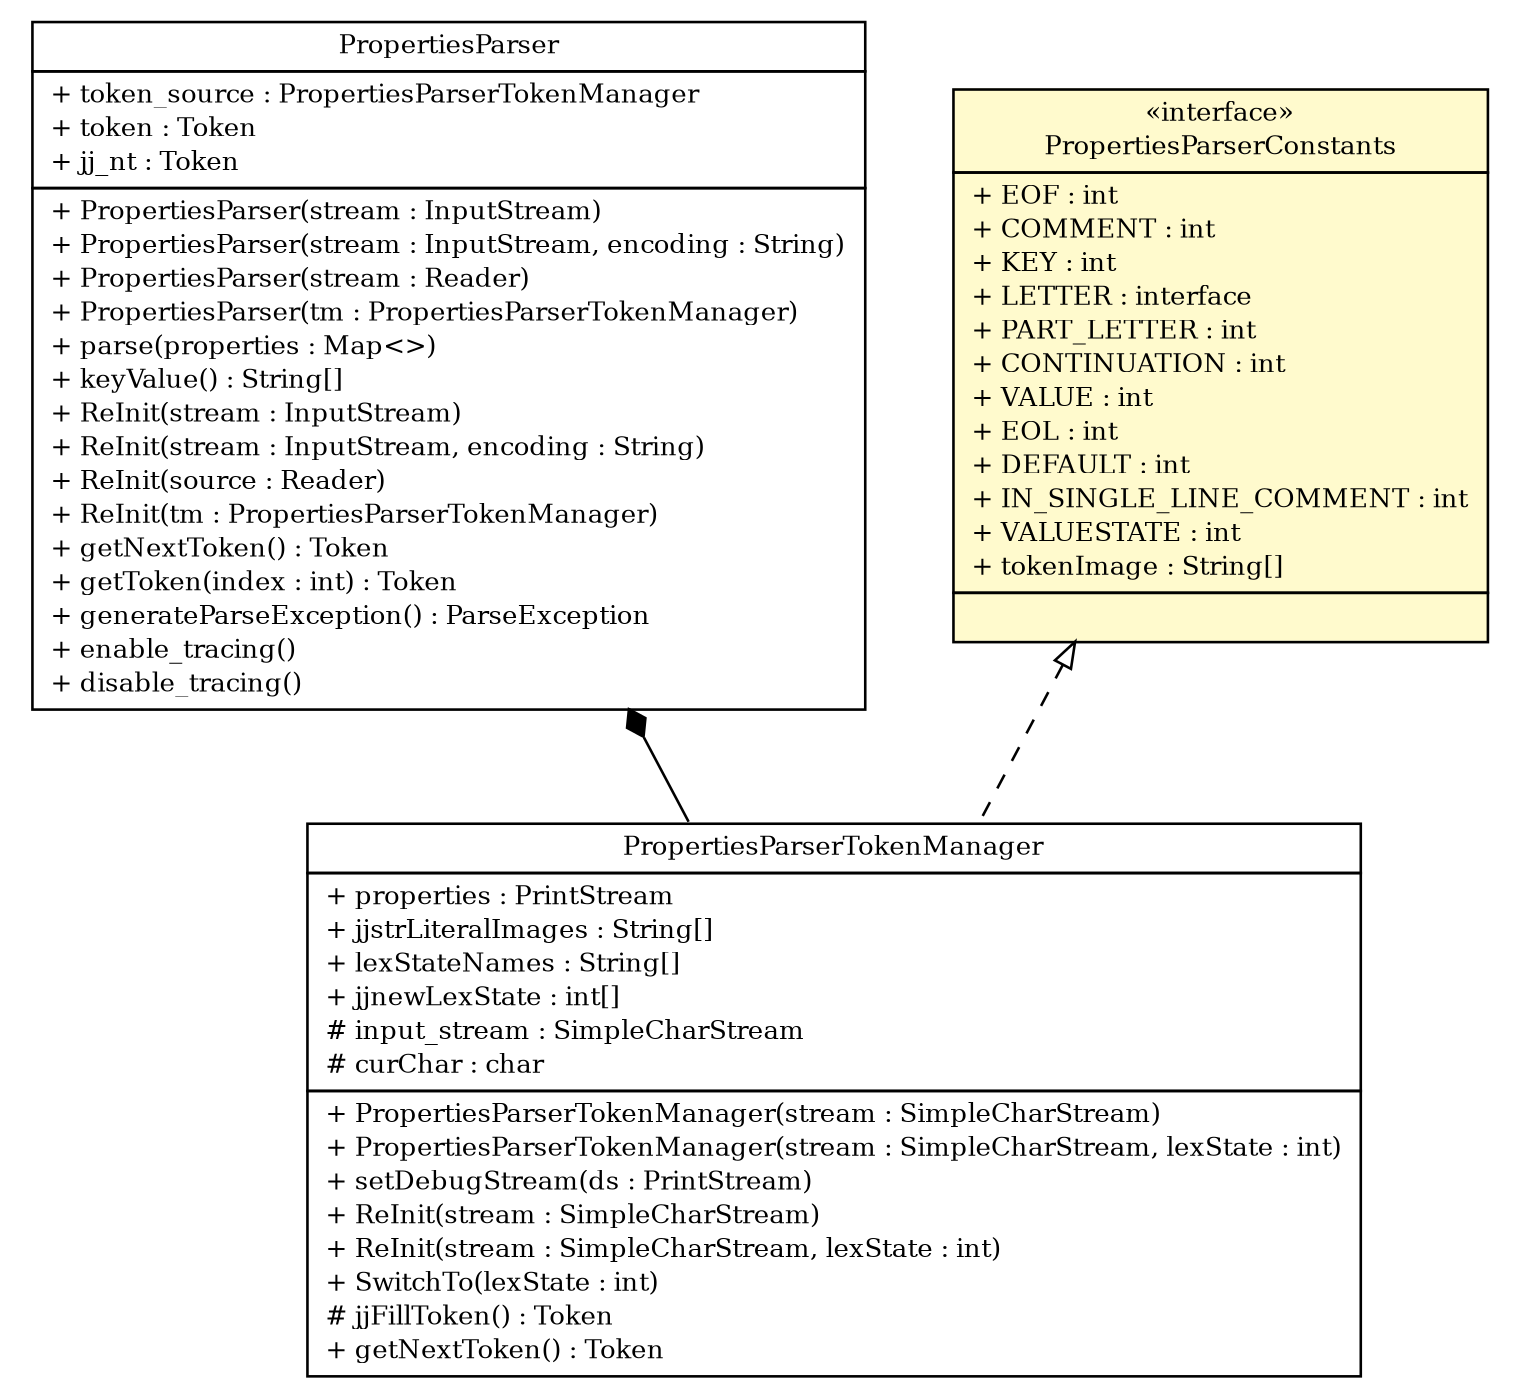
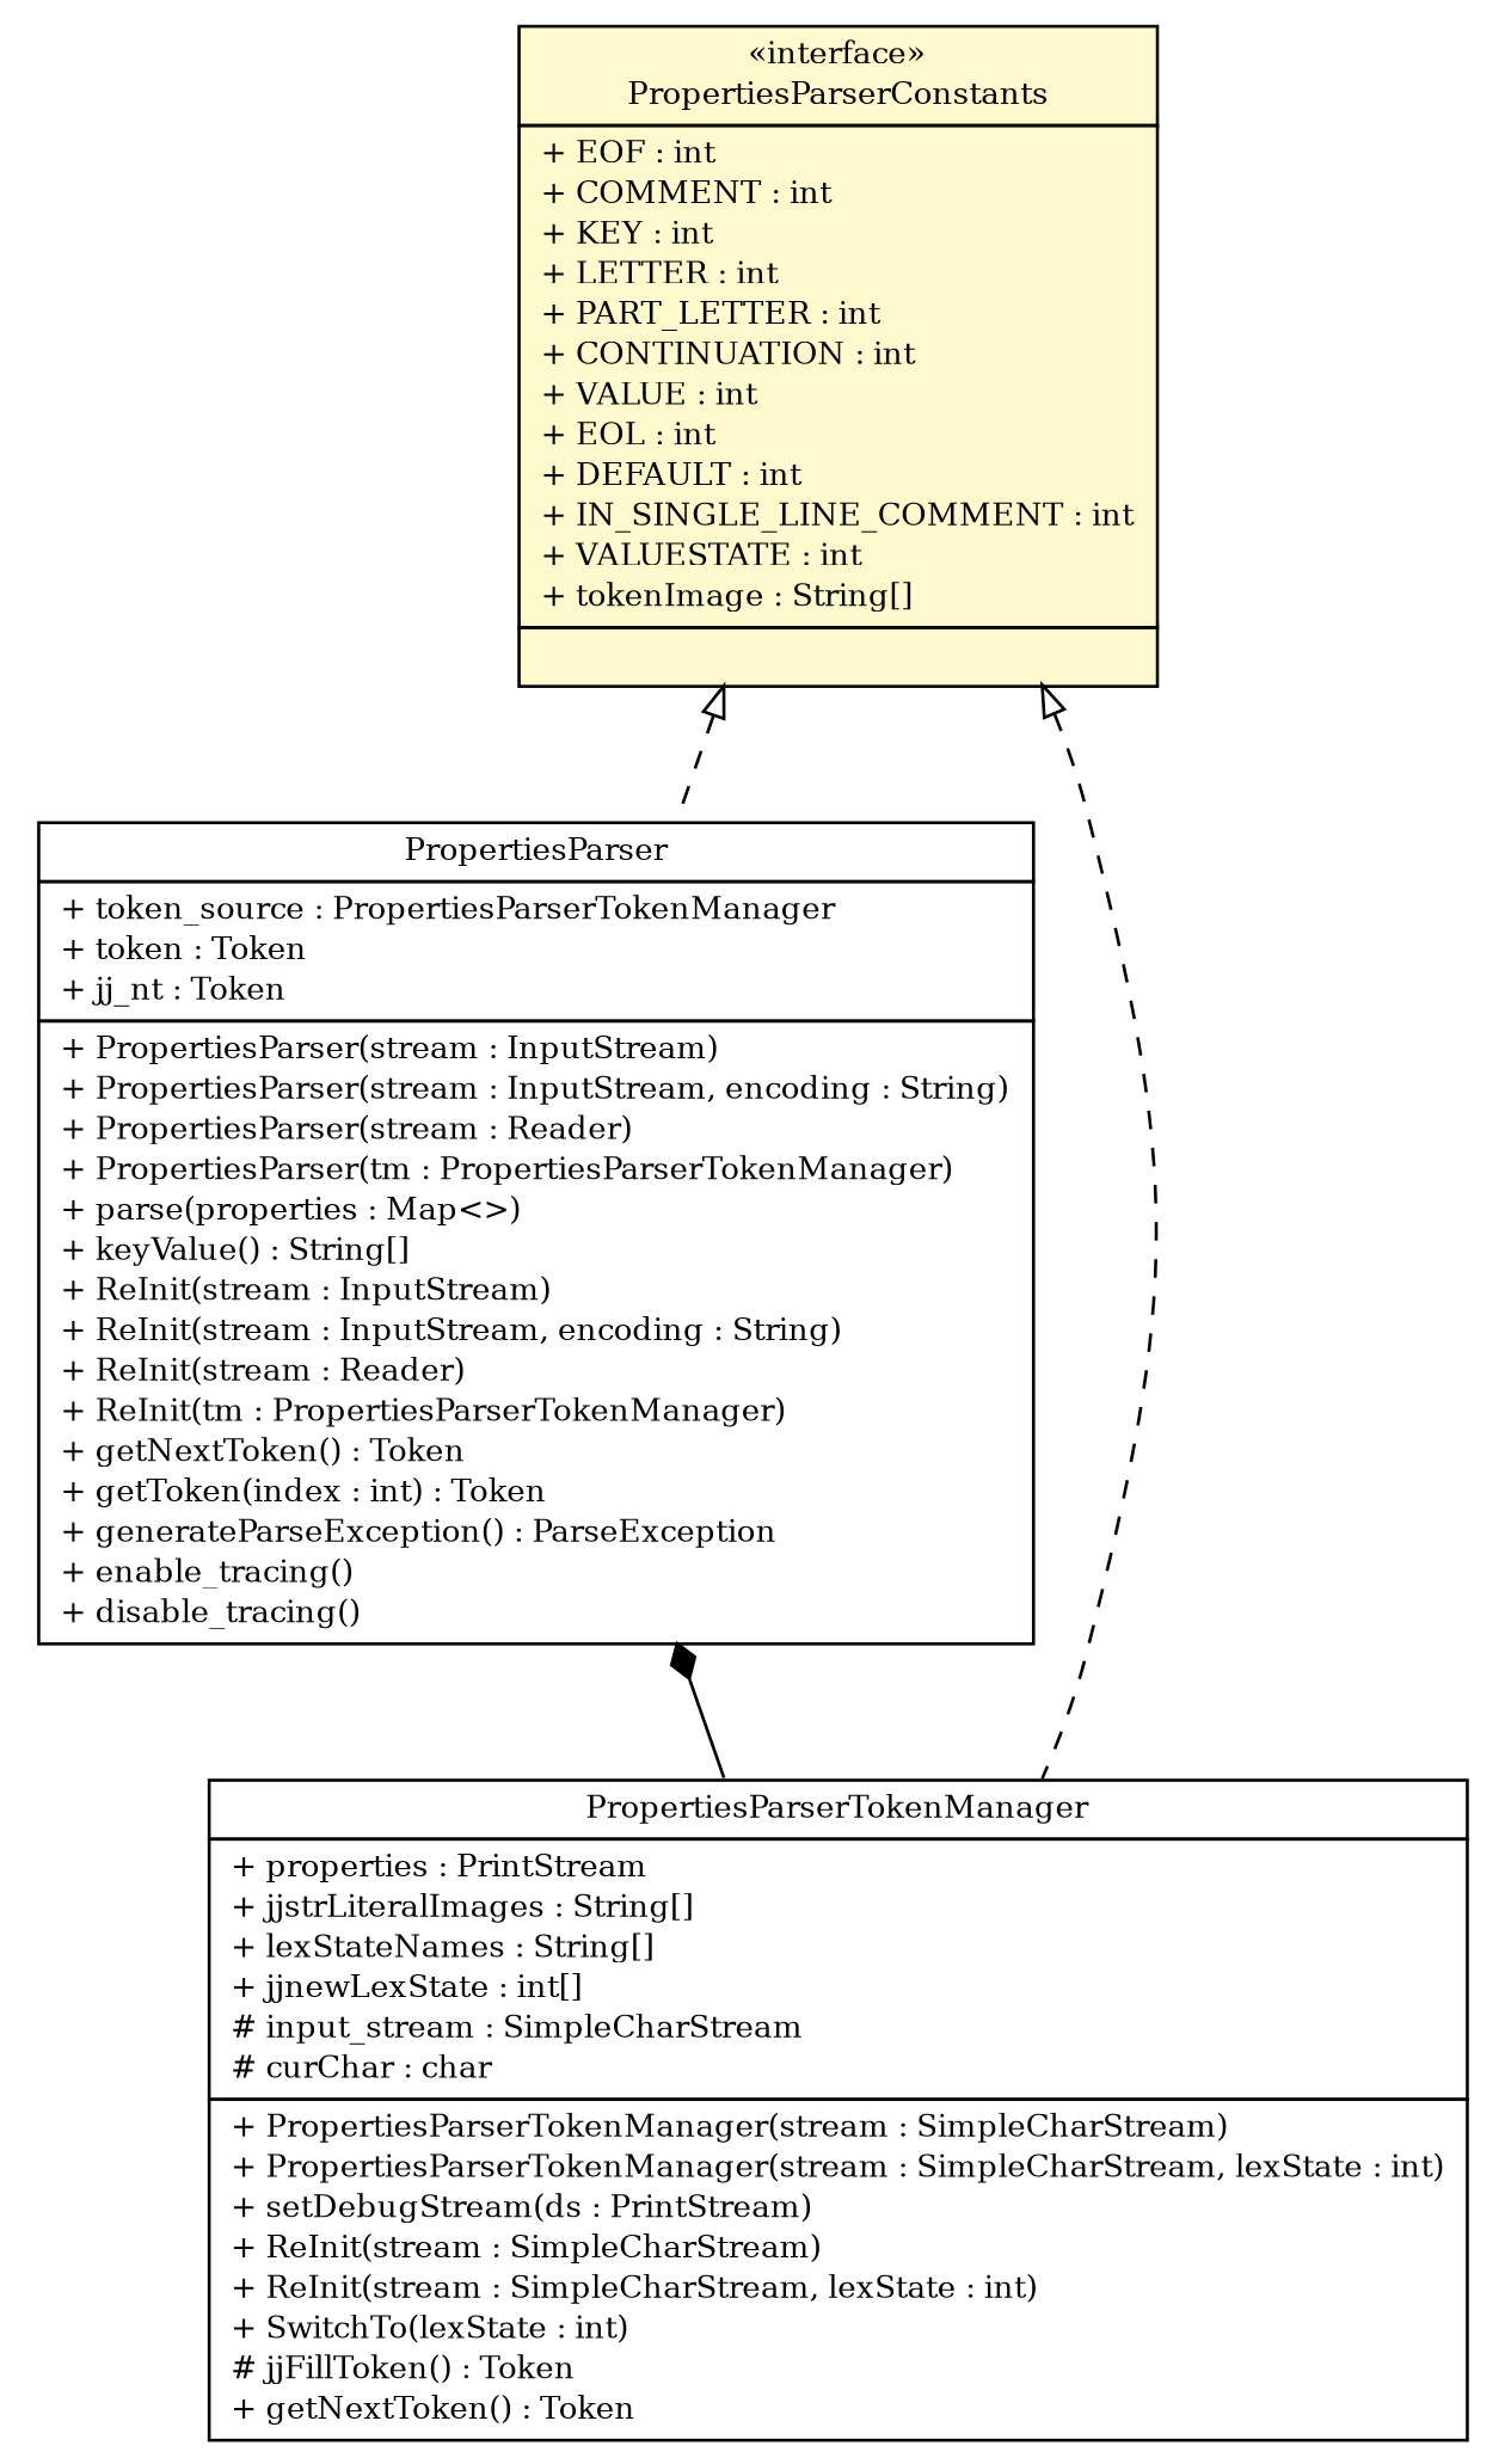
  digraph {
    fontname="DejaVu Serif"
    nodesep=0.25
    ranksep=0.5
    node [fontcolor=black fontname="DejaVu Serif" fontsize=10.0 shape=plaintext]
    edge [arrowtail=empty dir=back fontname="DejaVu Serif" fontsize=10 headport=p labelfontname=Helvetica labelfontsize=10 tailport=p style=dashed]
-   n1 [label=<<table title="com.vectorprint.configuration.parser.PropertiesParser" border="0" cellborder="1" cellspacing="0" cellpadding="2" port="p" href="./PropertiesParser.html"> 		<tr><td><table border="0" cellspacing="0" cellpadding="1"> <tr><td align="center" balign="center"> PropertiesParser </td></tr> 		</table></td></tr> 		<tr><td><table border="0" cellspacing="0" cellpadding="1"> <tr><td align="left" balign="left"> + token_source : PropertiesParserTokenManager </td></tr> <tr><td align="left" balign="left"> + token : Token </td></tr> <tr><td align="left" balign="left"> + jj_nt : Token </td></tr> 		</table></td></tr> 		<tr><td><table border="0" cellspacing="0" cellpadding="1"> <tr><td align="left" balign="left"> + PropertiesParser(stream : InputStream) </td></tr> <tr><td align="left" balign="left"> + PropertiesParser(stream : InputStream, encoding : String) </td></tr> <tr><td align="left" balign="left"> + PropertiesParser(stream : Reader) </td></tr> <tr><td align="left" balign="left"> + PropertiesParser(tm : PropertiesParserTokenManager) </td></tr> <tr><td align="left" balign="left"> + parse(properties : Map&lt;&gt;) </td></tr> <tr><td align="left" balign="left"> + keyValue() : String[] </td></tr> <tr><td align="left" balign="left"> + ReInit(stream : InputStream) </td></tr> <tr><td align="left" balign="left"> + ReInit(stream : InputStream, encoding : String) </td></tr> <tr><td align="left" balign="left"> + ReInit(source : Reader) </td></tr> <tr><td align="left" balign="left"> + ReInit(tm : PropertiesParserTokenManager) </td></tr> <tr><td align="left" balign="left"> + getNextToken() : Token </td></tr> <tr><td align="left" balign="left"> + getToken(index : int) : Token </td></tr> <tr><td align="left" balign="left"> + generateParseException() : ParseException </td></tr> <tr><td align="left" balign="left"> + enable_tracing() </td></tr> <tr><td align="left" balign="left"> + disable_tracing() </td></tr> 		</table></td></tr> 		</table>>]
+   n1 [label=<<table title="com.vectorprint.configuration.parser.PropertiesParser" border="0" cellborder="1" cellspacing="0" cellpadding="2" port="p" href="./PropertiesParser.html"> 		<tr><td><table border="0" cellspacing="0" cellpadding="1"> <tr><td align="center" balign="center"> PropertiesParser </td></tr> 		</table></td></tr> 		<tr><td><table border="0" cellspacing="0" cellpadding="1"> <tr><td align="left" balign="left"> + token_source : PropertiesParserTokenManager </td></tr> <tr><td align="left" balign="left"> + token : Token </td></tr> <tr><td align="left" balign="left"> + jj_nt : Token </td></tr> 		</table></td></tr> 		<tr><td><table border="0" cellspacing="0" cellpadding="1"> <tr><td align="left" balign="left"> + PropertiesParser(stream : InputStream) </td></tr> <tr><td align="left" balign="left"> + PropertiesParser(stream : InputStream, encoding : String) </td></tr> <tr><td align="left" balign="left"> + PropertiesParser(stream : Reader) </td></tr> <tr><td align="left" balign="left"> + PropertiesParser(tm : PropertiesParserTokenManager) </td></tr> <tr><td align="left" balign="left"> + parse(properties : Map&lt;&gt;) </td></tr> <tr><td align="left" balign="left"> + keyValue() : String[] </td></tr> <tr><td align="left" balign="left"> + ReInit(stream : InputStream) </td></tr> <tr><td align="left" balign="left"> + ReInit(stream : InputStream, encoding : String) </td></tr> <tr><td align="left" balign="left"> + ReInit(stream : Reader) </td></tr> <tr><td align="left" balign="left"> + ReInit(tm : PropertiesParserTokenManager) </td></tr> <tr><td align="left" balign="left"> + getNextToken() : Token </td></tr> <tr><td align="left" balign="left"> + getToken(index : int) : Token </td></tr> <tr><td align="left" balign="left"> + generateParseException() : ParseException </td></tr> <tr><td align="left" balign="left"> + enable_tracing() </td></tr> <tr><td align="left" balign="left"> + disable_tracing() </td></tr> 		</table></td></tr> 		</table>>]
    n2 [label=<<table title="com.vectorprint.configuration.parser.PropertiesParserTokenManager" border="0" cellborder="1" cellspacing="0" cellpadding="2" port="p" href="./PropertiesParserTokenManager.html"> 		<tr><td><table border="0" cellspacing="0" cellpadding="1"> <tr><td align="center" balign="center"> PropertiesParserTokenManager </td></tr> 		</table></td></tr> 		<tr><td><table border="0" cellspacing="0" cellpadding="1"> <tr><td align="left" balign="left"> + properties : PrintStream </td></tr> <tr><td align="left" balign="left"> + jjstrLiteralImages : String[] </td></tr> <tr><td align="left" balign="left"> + lexStateNames : String[] </td></tr> <tr><td align="left" balign="left"> + jjnewLexState : int[] </td></tr> <tr><td align="left" balign="left"> # input_stream : SimpleCharStream </td></tr> <tr><td align="left" balign="left"> # curChar : char </td></tr> 		</table></td></tr> 		<tr><td><table border="0" cellspacing="0" cellpadding="1"> <tr><td align="left" balign="left"> + PropertiesParserTokenManager(stream : SimpleCharStream) </td></tr> <tr><td align="left" balign="left"> + PropertiesParserTokenManager(stream : SimpleCharStream, lexState : int) </td></tr> <tr><td align="left" balign="left"> + setDebugStream(ds : PrintStream) </td></tr> <tr><td align="left" balign="left"> + ReInit(stream : SimpleCharStream) </td></tr> <tr><td align="left" balign="left"> + ReInit(stream : SimpleCharStream, lexState : int) </td></tr> <tr><td align="left" balign="left"> + SwitchTo(lexState : int) </td></tr> <tr><td align="left" balign="left"> # jjFillToken() : Token </td></tr> <tr><td align="left" balign="left"> + getNextToken() : Token </td></tr> 		</table></td></tr> 		</table>>]
-   n3 [label=<<table title="com.vectorprint.configuration.parser.PropertiesParserConstants" border="0" cellborder="1" cellspacing="0" cellpadding="2" port="p" bgcolor="lemonChiffon" href="./PropertiesParserConstants.html"> 		<tr><td><table border="0" cellspacing="0" cellpadding="1"> <tr><td align="center" balign="center"> &#171;interface&#187; </td></tr> <tr><td align="center" balign="center"> PropertiesParserConstants </td></tr> 		</table></td></tr> 		<tr><td><table border="0" cellspacing="0" cellpadding="1"> <tr><td align="left" balign="left"> + EOF : int </td></tr> <tr><td align="left" balign="left"> + COMMENT : int </td></tr> <tr><td align="left" balign="left"> + KEY : int </td></tr> <tr><td align="left" balign="left"> + LETTER : interface </td></tr> <tr><td align="left" balign="left"> + PART_LETTER : int </td></tr> <tr><td align="left" balign="left"> + CONTINUATION : int </td></tr> <tr><td align="left" balign="left"> + VALUE : int </td></tr> <tr><td align="left" balign="left"> + EOL : int </td></tr> <tr><td align="left" balign="left"> + DEFAULT : int </td></tr> <tr><td align="left" balign="left"> + IN_SINGLE_LINE_COMMENT : int </td></tr> <tr><td align="left" balign="left"> + VALUESTATE : int </td></tr> <tr><td align="left" balign="left"> + tokenImage : String[] </td></tr> 		</table></td></tr> 		<tr><td><table border="0" cellspacing="0" cellpadding="1"> <tr><td align="left" balign="left">  </td></tr> 		</table></td></tr> 		</table>>]
+   n3 [label=<<table title="com.vectorprint.configuration.parser.PropertiesParserConstants" border="0" cellborder="1" cellspacing="0" cellpadding="2" port="p" bgcolor="lemonChiffon" href="./PropertiesParserConstants.html"> 		<tr><td><table border="0" cellspacing="0" cellpadding="1"> <tr><td align="center" balign="center"> &#171;interface&#187; </td></tr> <tr><td align="center" balign="center"> PropertiesParserConstants </td></tr> 		</table></td></tr> 		<tr><td><table border="0" cellspacing="0" cellpadding="1"> <tr><td align="left" balign="left"> + EOF : int </td></tr> <tr><td align="left" balign="left"> + COMMENT : int </td></tr> <tr><td align="left" balign="left"> + KEY : int </td></tr> <tr><td align="left" balign="left"> + LETTER : int </td></tr> <tr><td align="left" balign="left"> + PART_LETTER : int </td></tr> <tr><td align="left" balign="left"> + CONTINUATION : int </td></tr> <tr><td align="left" balign="left"> + VALUE : int </td></tr> <tr><td align="left" balign="left"> + EOL : int </td></tr> <tr><td align="left" balign="left"> + DEFAULT : int </td></tr> <tr><td align="left" balign="left"> + IN_SINGLE_LINE_COMMENT : int </td></tr> <tr><td align="left" balign="left"> + VALUESTATE : int </td></tr> <tr><td align="left" balign="left"> + tokenImage : String[] </td></tr> 		</table></td></tr> 		<tr><td><table border="0" cellspacing="0" cellpadding="1"> <tr><td align="left" balign="left">  </td></tr> 		</table></td></tr> 		</table>>]
    n1 -> n2 [arrowhead=none arrowtail=diamond color=black dir=both fontcolor=black fontsize=10.0 style=""]
+   n3 -> n1
    n3 -> n2
  }
